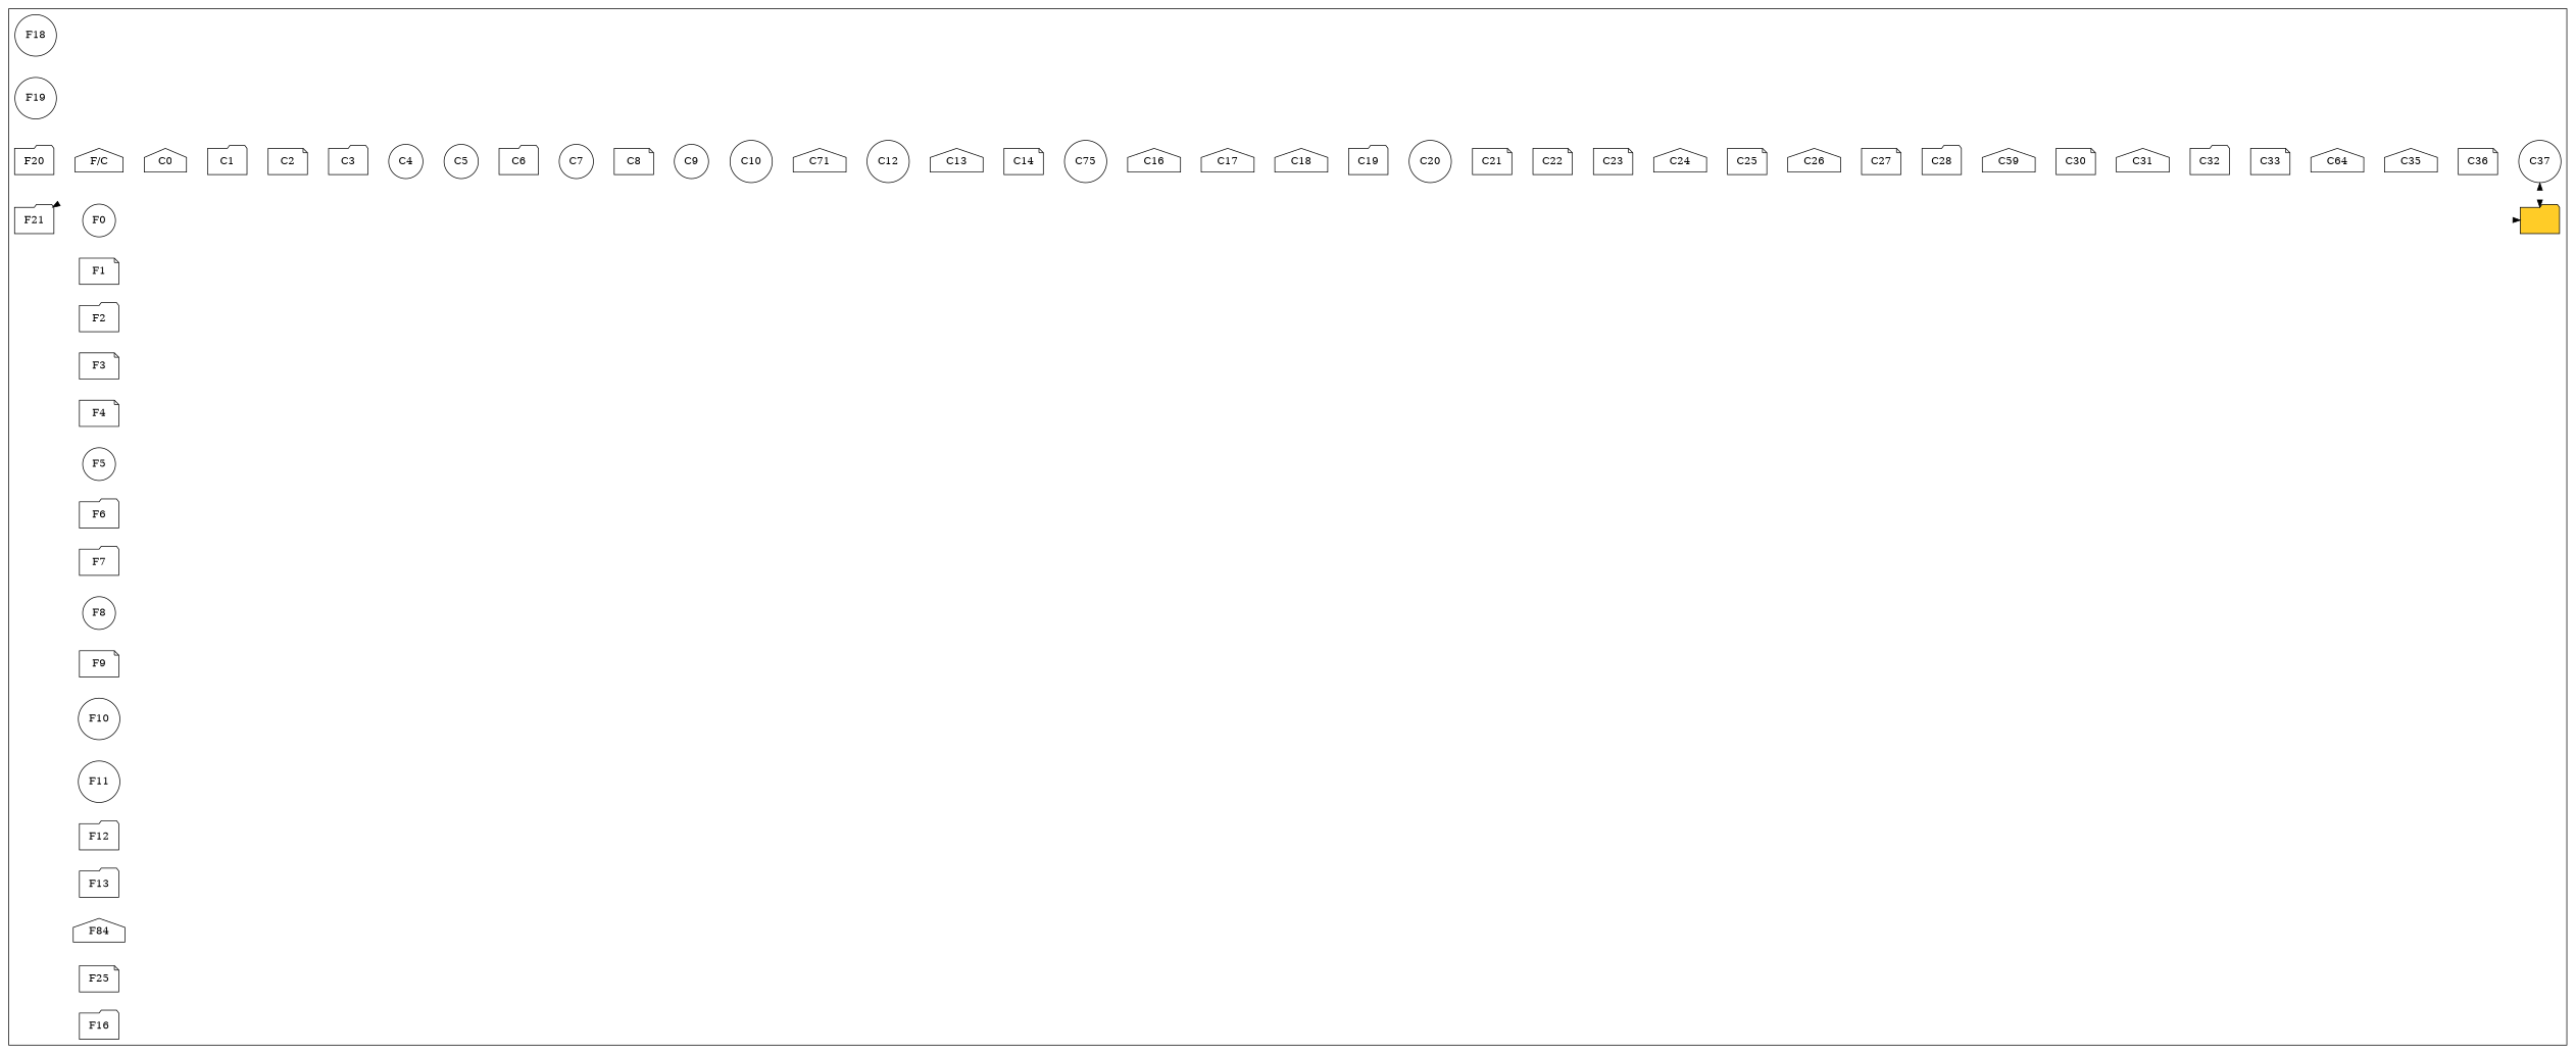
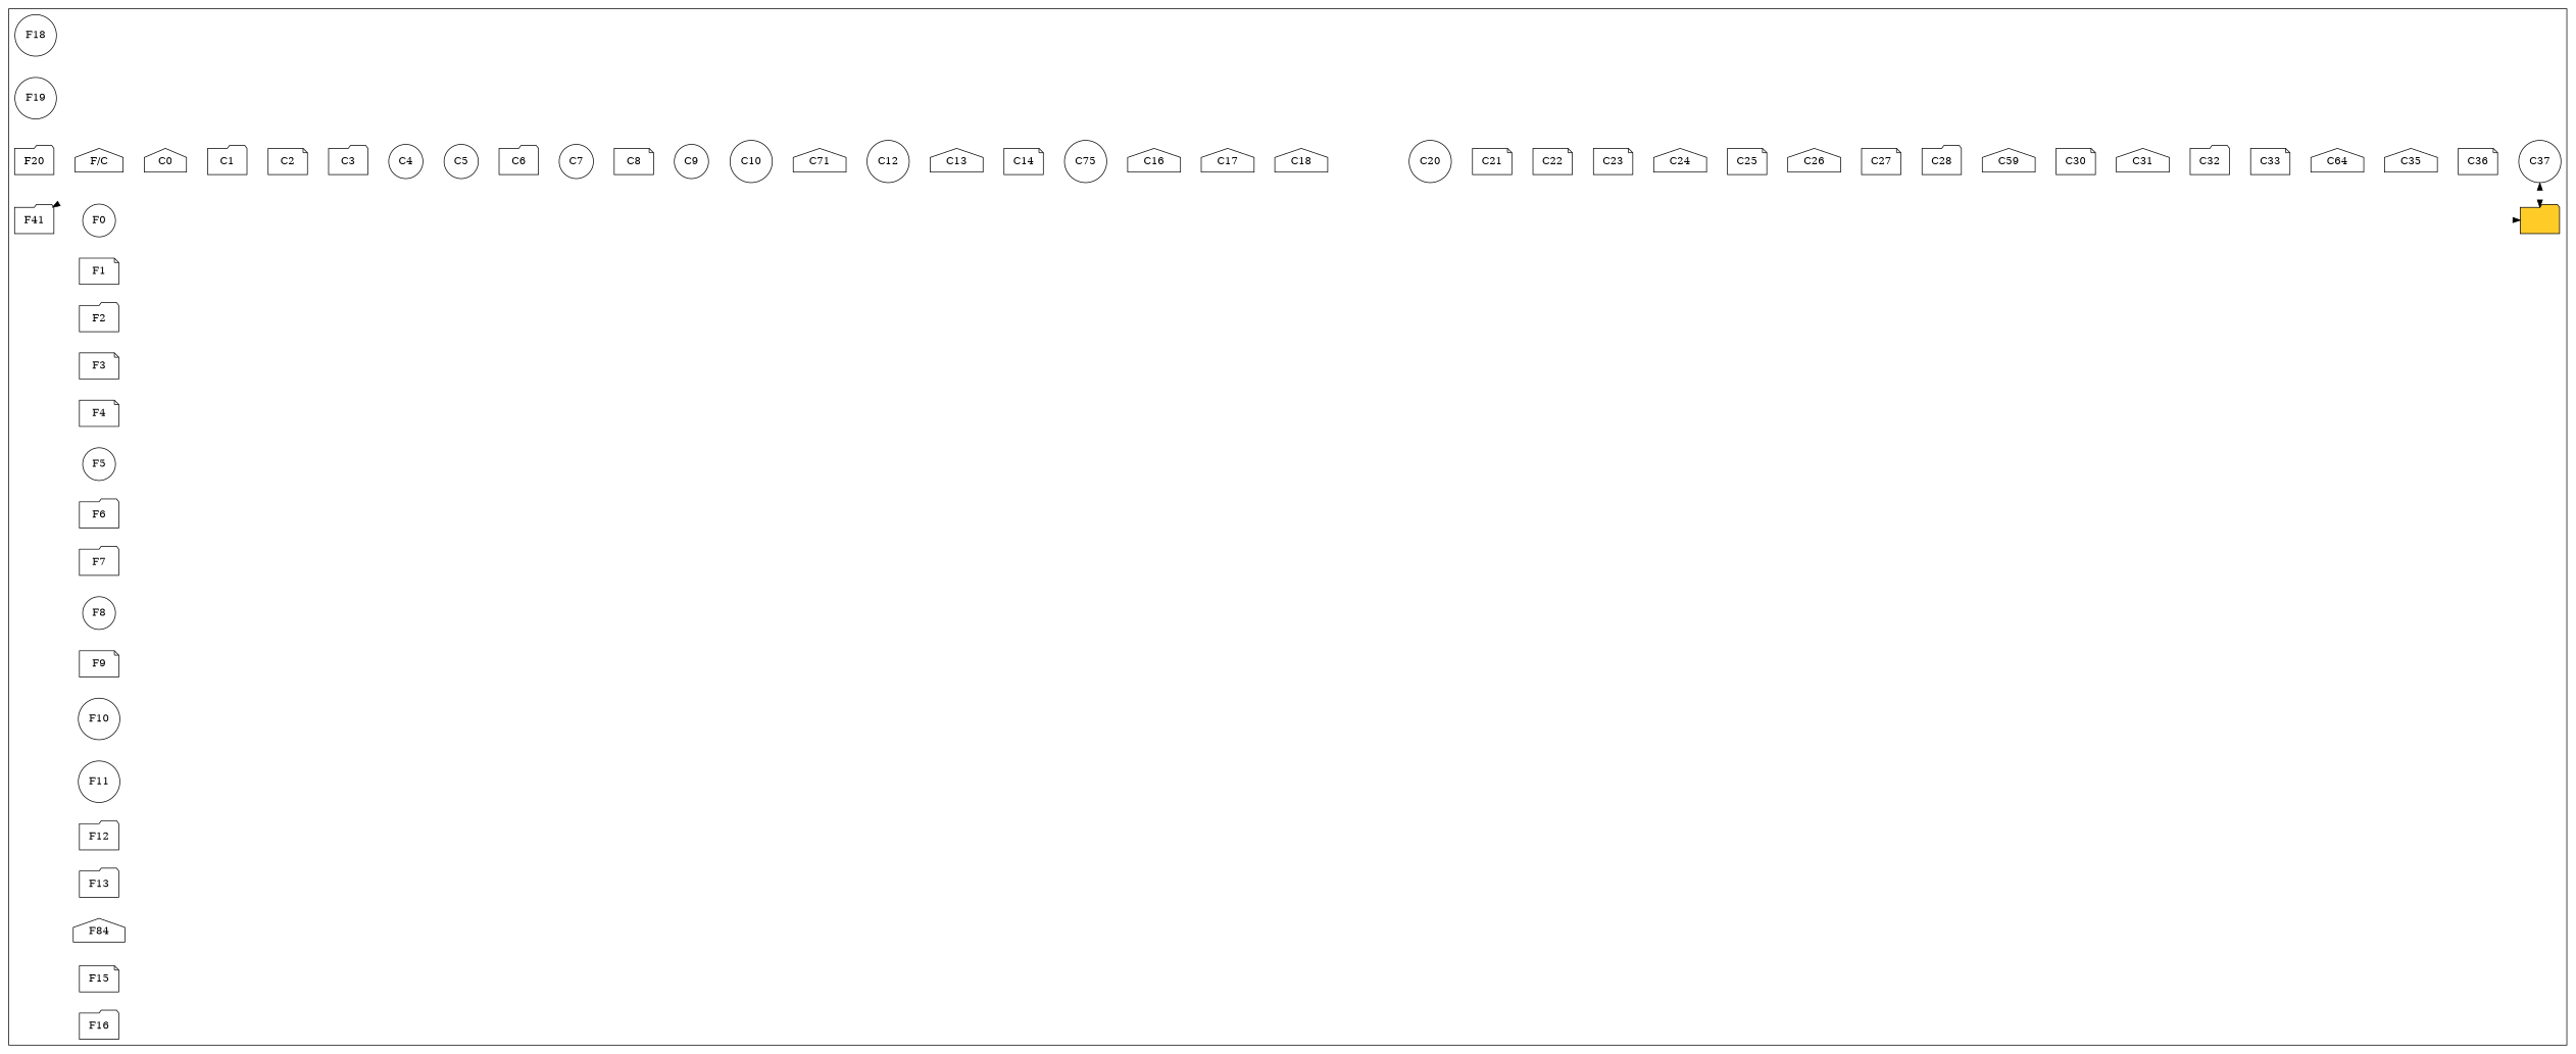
  digraph {
    nodesep=0.4
    ranksep=0.4
    node [fillcolor="#FFFFFF" group=0 shape=note style=filled]
    edge [arrowsize=0 dir=both style=invisible]
    n1 [label="F/C" shape=house]
    n2 [group=1 label=C0 shape=house]
    n3 [group=2 label=C1 shape=folder]
    n4 [group=3 label=C2]
    n5 [group=4 label=C3 shape=folder]
    n6 [group=5 label=C4 shape=circle]
    n7 [group=6 label=C5 shape=circle]
    n8 [group=7 label=C6 shape=folder]
    n9 [group=8 label=C7 shape=circle]
    n10 [group=9 label=C8]
    n11 [group=10 label=C9 shape=circle]
    n12 [group=11 label=C10 shape=circle]
    n13 [group=12 label=C71 shape=house]
    n14 [group=13 label=C12 shape=circle]
    n15 [group=14 label=C13 shape=house]
    n16 [group=15 label=C14]
    n17 [group=16 label=C75 shape=circle]
    n18 [group=17 label=C16 shape=house]
    n19 [group=18 label=C17 shape=house]
    n20 [group=19 label=C18 shape=house]
-   n21 [group=20 label=C19 shape=folder]
    n22 [group=21 label=C20 shape=circle]
    n23 [group=22 label=C21]
    n24 [group=23 label=C22]
    n25 [group=24 label=C23]
    n26 [group=25 label=C24 shape=house]
    n27 [group=26 label=C25]
    n28 [group=27 label=C26 shape=house]
    n29 [group=28 label=C27]
    n30 [group=29 label=C28 shape=folder]
    n31 [group=30 label=C59 shape=house]
    n32 [group=31 label=C30]
    n33 [group=32 label=C31 shape=house]
    n34 [group=33 label=C32 shape=folder]
    n35 [group=34 label=C33]
    n36 [group=35 label=C64 shape=house]
    n37 [group=36 label=C35 shape=house]
    n38 [group=37 label=C36]
    n39 [group=38 label=C37 shape=circle]
-   n40 [label=F21 shape=folder]
+   n40 [label=F41 shape=folder]
    n41 [fillcolor="#FFCC27" group=38 label="	" shape=folder]
    n42 [label=F0 shape=circle]
    n43 [label=F1]
    n44 [label=F2 shape=folder]
    n45 [label=F3]
    n46 [label=F4]
    n47 [label=F5 shape=circle]
    n48 [label=F6 shape=folder]
    n49 [label=F7 shape=folder]
    n50 [label=F8 shape=circle]
    n51 [label=F9]
    n52 [label=F10 shape=circle]
    n53 [label=F11 shape=circle]
    n54 [label=F12 shape=folder]
    n55 [label=F13 shape=folder]
    n56 [label=F84 shape=house]
-   n57 [label=F25]
+   n57 [label=F15]
    n58 [label=F16 shape=folder]
    n59 [label=F18 shape=circle]
    n60 [label=F19 shape=circle]
    n61 [label=F20 shape=folder]
    subgraph cluster_1 {
      bgcolor="#FFFFFF"
      n42
      n43
      n44
      n45
      n46
      n47
      n48
      n49
      n50
      n51
      n52
      n53
      n54
      n55
      n56
      n57
      n58
      n59
      n60
      n61
      subgraph sub_2 {
        bgcolor="#FFFFFF"
        rank=same
        n1
        n2
        n3
        n4
        n5
        n6
        n7
        n8
        n9
        n10
        n11
        n12
        n13
        n14
        n15
        n16
        n17
        n18
        n19
        n20
-       n21
        n22
        n23
        n24
        n25
        n26
        n27
        n28
        n29
        n30
        n31
        n32
        n33
        n34
        n35
        n36
        n37
        n38
        n39
      }
      subgraph sub_3 {
        bgcolor="#FFFFFF"
        rank=same
        n40
        n41
      }
    }
    n1 -> n2
    n1 -> n42
    n2 -> n3
    n3 -> n4
    n4 -> n5
    n5 -> n6
    n6 -> n7
    n7 -> n8
    n8 -> n9
    n9 -> n10
    n10 -> n11
    n11 -> n12
    n12 -> n13
    n13 -> n14
    n14 -> n15
    n15 -> n16
    n16 -> n17
    n17 -> n18
    n18 -> n19
    n19 -> n20
-   n20 -> n21
-   n21 -> n22
    n22 -> n23
    n23 -> n24
    n24 -> n25
    n25 -> n26
    n26 -> n27
    n27 -> n28
    n28 -> n29
    n29 -> n30
    n30 -> n31
    n31 -> n32
    n32 -> n33
    n33 -> n34
    n34 -> n35
    n35 -> n36
    n36 -> n37
    n37 -> n38
    n38 -> n39
    n39 -> n41 [arrowsize=""]
    n40 -> n41 [arrowsize=""]
    n42 -> n43
    n43 -> n44
    n44 -> n45
    n45 -> n46
    n46 -> n47
    n47 -> n48
    n48 -> n49
    n49 -> n50
    n50 -> n51
    n51 -> n52
    n52 -> n53
    n53 -> n54
    n54 -> n55
    n55 -> n56
    n56 -> n57
    n57 -> n58
    n59 -> n60
    n60 -> n61
    n61 -> n40
  }
